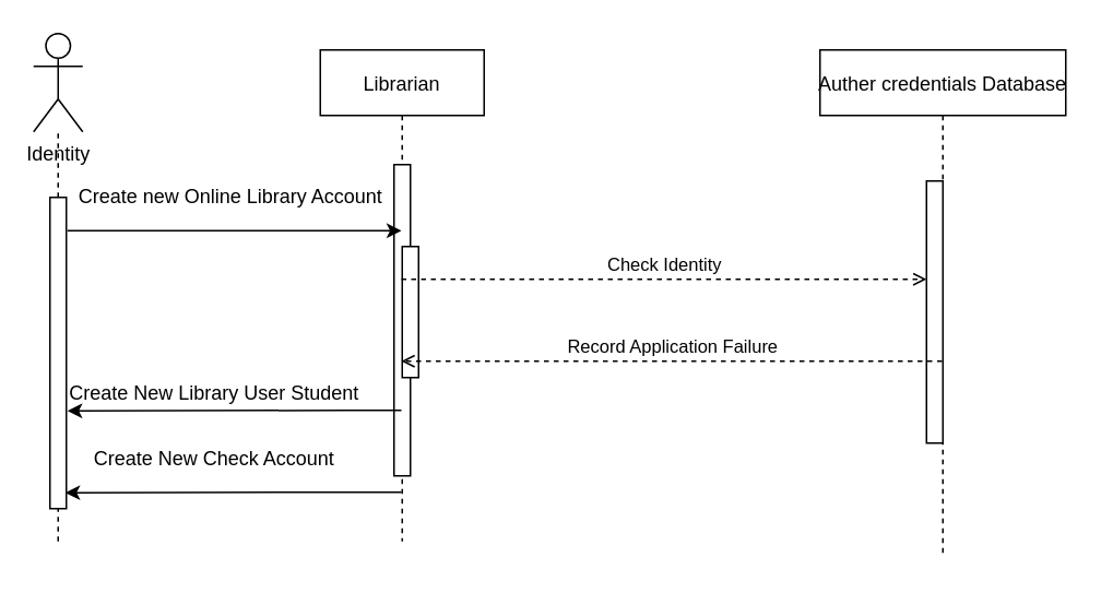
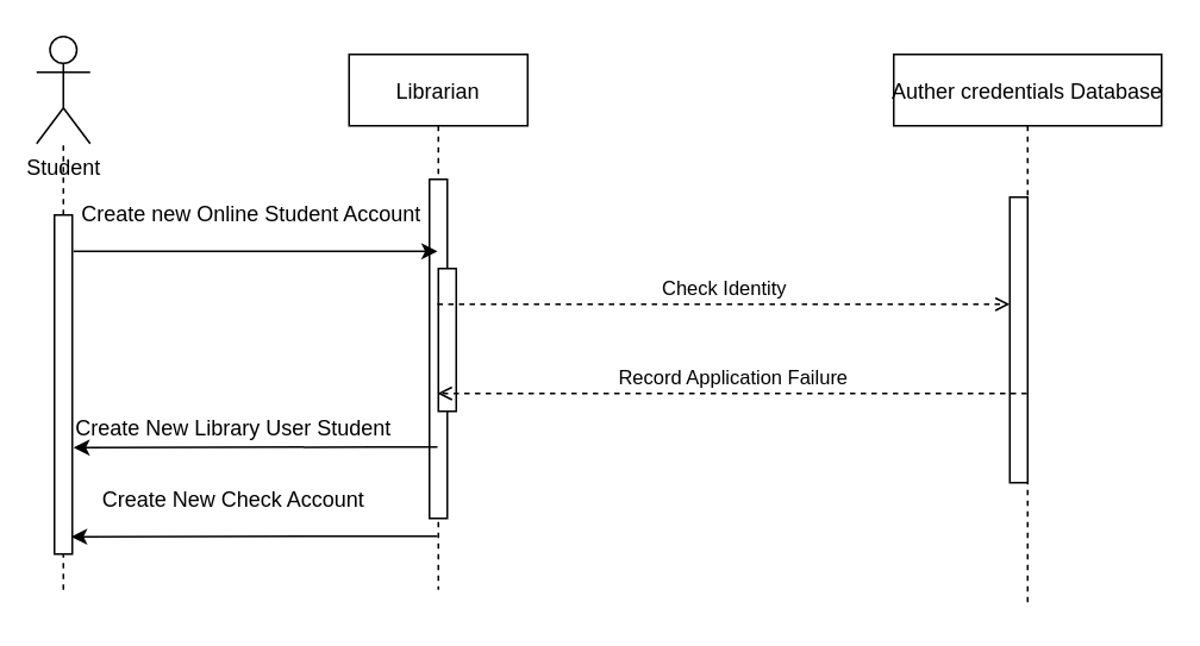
  <mxCell id="0" />
  <mxCell id="1" parent="0" />
  <mxCell id="2" value="Librarian" style="shape=umlLifeline;perimeter=lifelinePerimeter;container=1;collapsible=0;recursiveResize=0;rounded=0;shadow=0;strokeWidth=1;" vertex="1" parent="1"><mxGeometry x="195" y="30" width="100" height="300" as="geometry" /></mxCell>
  <mxCell id="3" value="" style="points=[];perimeter=orthogonalPerimeter;rounded=0;shadow=0;strokeWidth=1;" vertex="1" parent="2"><mxGeometry x="45" y="70" width="10" height="190" as="geometry" /></mxCell>
  <mxCell id="4" value="" style="points=[];perimeter=orthogonalPerimeter;rounded=0;shadow=0;strokeWidth=1;" vertex="1" parent="2"><mxGeometry x="50" y="120" width="10" height="80" as="geometry" /></mxCell>
  <mxCell id="5" value="Auther credentials Database" style="shape=umlLifeline;perimeter=lifelinePerimeter;container=1;collapsible=0;recursiveResize=0;rounded=0;shadow=0;strokeWidth=1;" vertex="1" parent="1"><mxGeometry x="500" y="30" width="150" height="310" as="geometry" /></mxCell>
  <mxCell id="6" value="" style="points=[];perimeter=orthogonalPerimeter;rounded=0;shadow=0;strokeWidth=1;" vertex="1" parent="5"><mxGeometry x="65" y="80" width="10" height="160" as="geometry" /></mxCell>
  <mxCell id="7" value="Check Identity" style="html=1;verticalAlign=bottom;labelBackgroundColor=none;endArrow=open;endFill=0;dashed=1;rounded=0;" edge="1" parent="1" source="2" target="6"><mxGeometry width="160" relative="1" as="geometry"><mxPoint x="330" y="130" as="sourcePoint" /><mxPoint x="490" y="130" as="targetPoint" /><Array as="points"><mxPoint x="410" y="170" /></Array></mxGeometry></mxCell>
  <mxCell id="8" value="Record Application Failure" style="html=1;verticalAlign=bottom;labelBackgroundColor=none;endArrow=open;endFill=0;dashed=1;rounded=0;" edge="1" parent="1" source="5" target="2"><mxGeometry width="160" relative="1" as="geometry"><mxPoint x="560" y="240" as="sourcePoint" /><mxPoint x="490" y="170" as="targetPoint" /><Array as="points"><mxPoint x="360" y="220" /></Array></mxGeometry></mxCell>
- <mxCell id="9" value="Identity" style="shape=umlActor;verticalLabelPosition=bottom;verticalAlign=top;html=1;outlineConnect=0;" vertex="1" parent="1"><mxGeometry x="20" y="20" width="30" height="60" as="geometry" /></mxCell>
+ <mxCell id="9" value="Student" style="shape=umlActor;verticalLabelPosition=bottom;verticalAlign=top;html=1;outlineConnect=0;" vertex="1" parent="1"><mxGeometry x="20" y="20" width="30" height="60" as="geometry" /></mxCell>
  <mxCell id="10" value="" style="endArrow=none;dashed=1;html=1;rounded=0;startArrow=none;" edge="1" parent="1" source="11" target="9"><mxGeometry width="50" height="50" relative="1" as="geometry"><mxPoint x="104.5" y="330" as="sourcePoint" /><mxPoint x="104.5" y="110" as="targetPoint" /></mxGeometry></mxCell>
  <mxCell id="11" value="" style="points=[];perimeter=orthogonalPerimeter;rounded=0;shadow=0;strokeWidth=1;" vertex="1" parent="1"><mxGeometry x="30" y="120" width="10" height="190" as="geometry" /></mxCell>
  <mxCell id="12" value="" style="endArrow=none;dashed=1;html=1;rounded=0;" edge="1" parent="1" target="11"><mxGeometry width="50" height="50" relative="1" as="geometry"><mxPoint x="35" y="330" as="sourcePoint" /><mxPoint x="104.5" y="110" as="targetPoint" /></mxGeometry></mxCell>
  <mxCell id="13" value="" style="endArrow=classic;html=1;rounded=0;exitX=1.067;exitY=0.107;exitDx=0;exitDy=0;exitPerimeter=0;" edge="1" parent="1" source="11" target="2"><mxGeometry width="50" height="50" relative="1" as="geometry"><mxPoint x="110" y="140" as="sourcePoint" /><mxPoint x="160" y="90" as="targetPoint" /></mxGeometry></mxCell>
- <mxCell id="14" value="Create new Online Library Account" style="text;html=1;align=center;verticalAlign=middle;resizable=0;points=[];autosize=1;strokeColor=none;fillColor=none;" vertex="1" parent="1"><mxGeometry x="40" y="110" width="200" height="20" as="geometry" /></mxCell>
+ <mxCell id="14" value="Create new Online Student Account" style="text;html=1;align=center;verticalAlign=middle;resizable=0;points=[];autosize=1;strokeColor=none;fillColor=none;" vertex="1" parent="1"><mxGeometry x="40" y="110" width="200" height="20" as="geometry" /></mxCell>
  <mxCell id="15" value="" style="endArrow=classic;html=1;rounded=0;entryX=0.03;entryY=1.017;entryDx=0;entryDy=0;entryPerimeter=0;" edge="1" parent="1" source="2" target="16"><mxGeometry width="50" height="50" relative="1" as="geometry"><mxPoint x="120" y="210" as="sourcePoint" /><mxPoint x="170" y="160" as="targetPoint" /><Array as="points"><mxPoint x="210" y="250" /></Array></mxGeometry></mxCell>
  <mxCell id="16" value="Create New Library User Student" style="text;html=1;align=center;verticalAlign=middle;resizable=0;points=[];autosize=1;strokeColor=none;fillColor=none;" vertex="1" parent="1"><mxGeometry x="35" y="230" width="190" height="20" as="geometry" /></mxCell>
  <mxCell id="17" value="" style="endArrow=classic;html=1;rounded=0;entryX=0.933;entryY=0.949;entryDx=0;entryDy=0;entryPerimeter=0;" edge="1" parent="1" source="2" target="11"><mxGeometry width="50" height="50" relative="1" as="geometry"><mxPoint x="250" y="190" as="sourcePoint" /><mxPoint x="160" y="290" as="targetPoint" /><Array as="points"><mxPoint x="180" y="300" /></Array></mxGeometry></mxCell>
  <mxCell id="18" value="Create New Check Account" style="text;html=1;align=center;verticalAlign=middle;resizable=0;points=[];autosize=1;strokeColor=none;fillColor=none;" vertex="1" parent="1"><mxGeometry x="50" y="270" width="160" height="20" as="geometry" /></mxCell>
